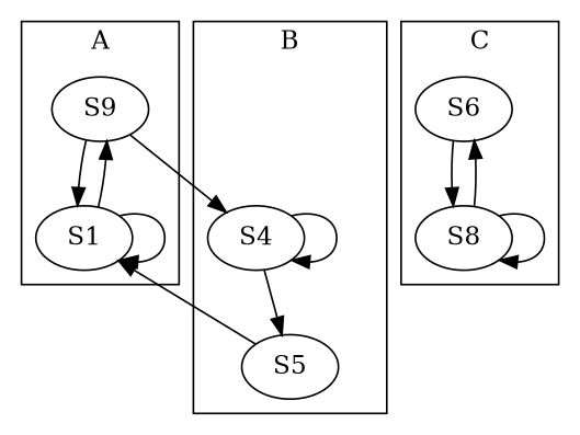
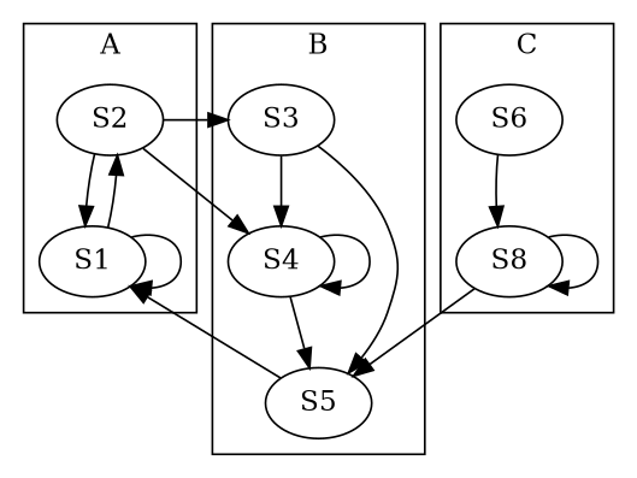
  digraph {
-   S2 [label=S9]
+   S2
    S1
+   S3
    S4
    S5
    S6
    n7 [label=S8]
    subgraph cluster_1 {
      label=A
      S2
      S1
    }
    subgraph cluster_2 {
      label=B
+     S3
      S4
      S5
    }
    subgraph cluster_3 {
      label=C
      S6
      n7
    }
    S2 -> S1
+   S2 -> S3
    S2 -> S4
    S1 -> S2
    S1 -> S1
+   S3 -> S4
+   S3 -> S5
    S4 -> S4
    S4 -> S5
    S5 -> S1
    S6 -> n7
-   n7 -> S6
+   n7 -> S5
    n7 -> n7
  }
